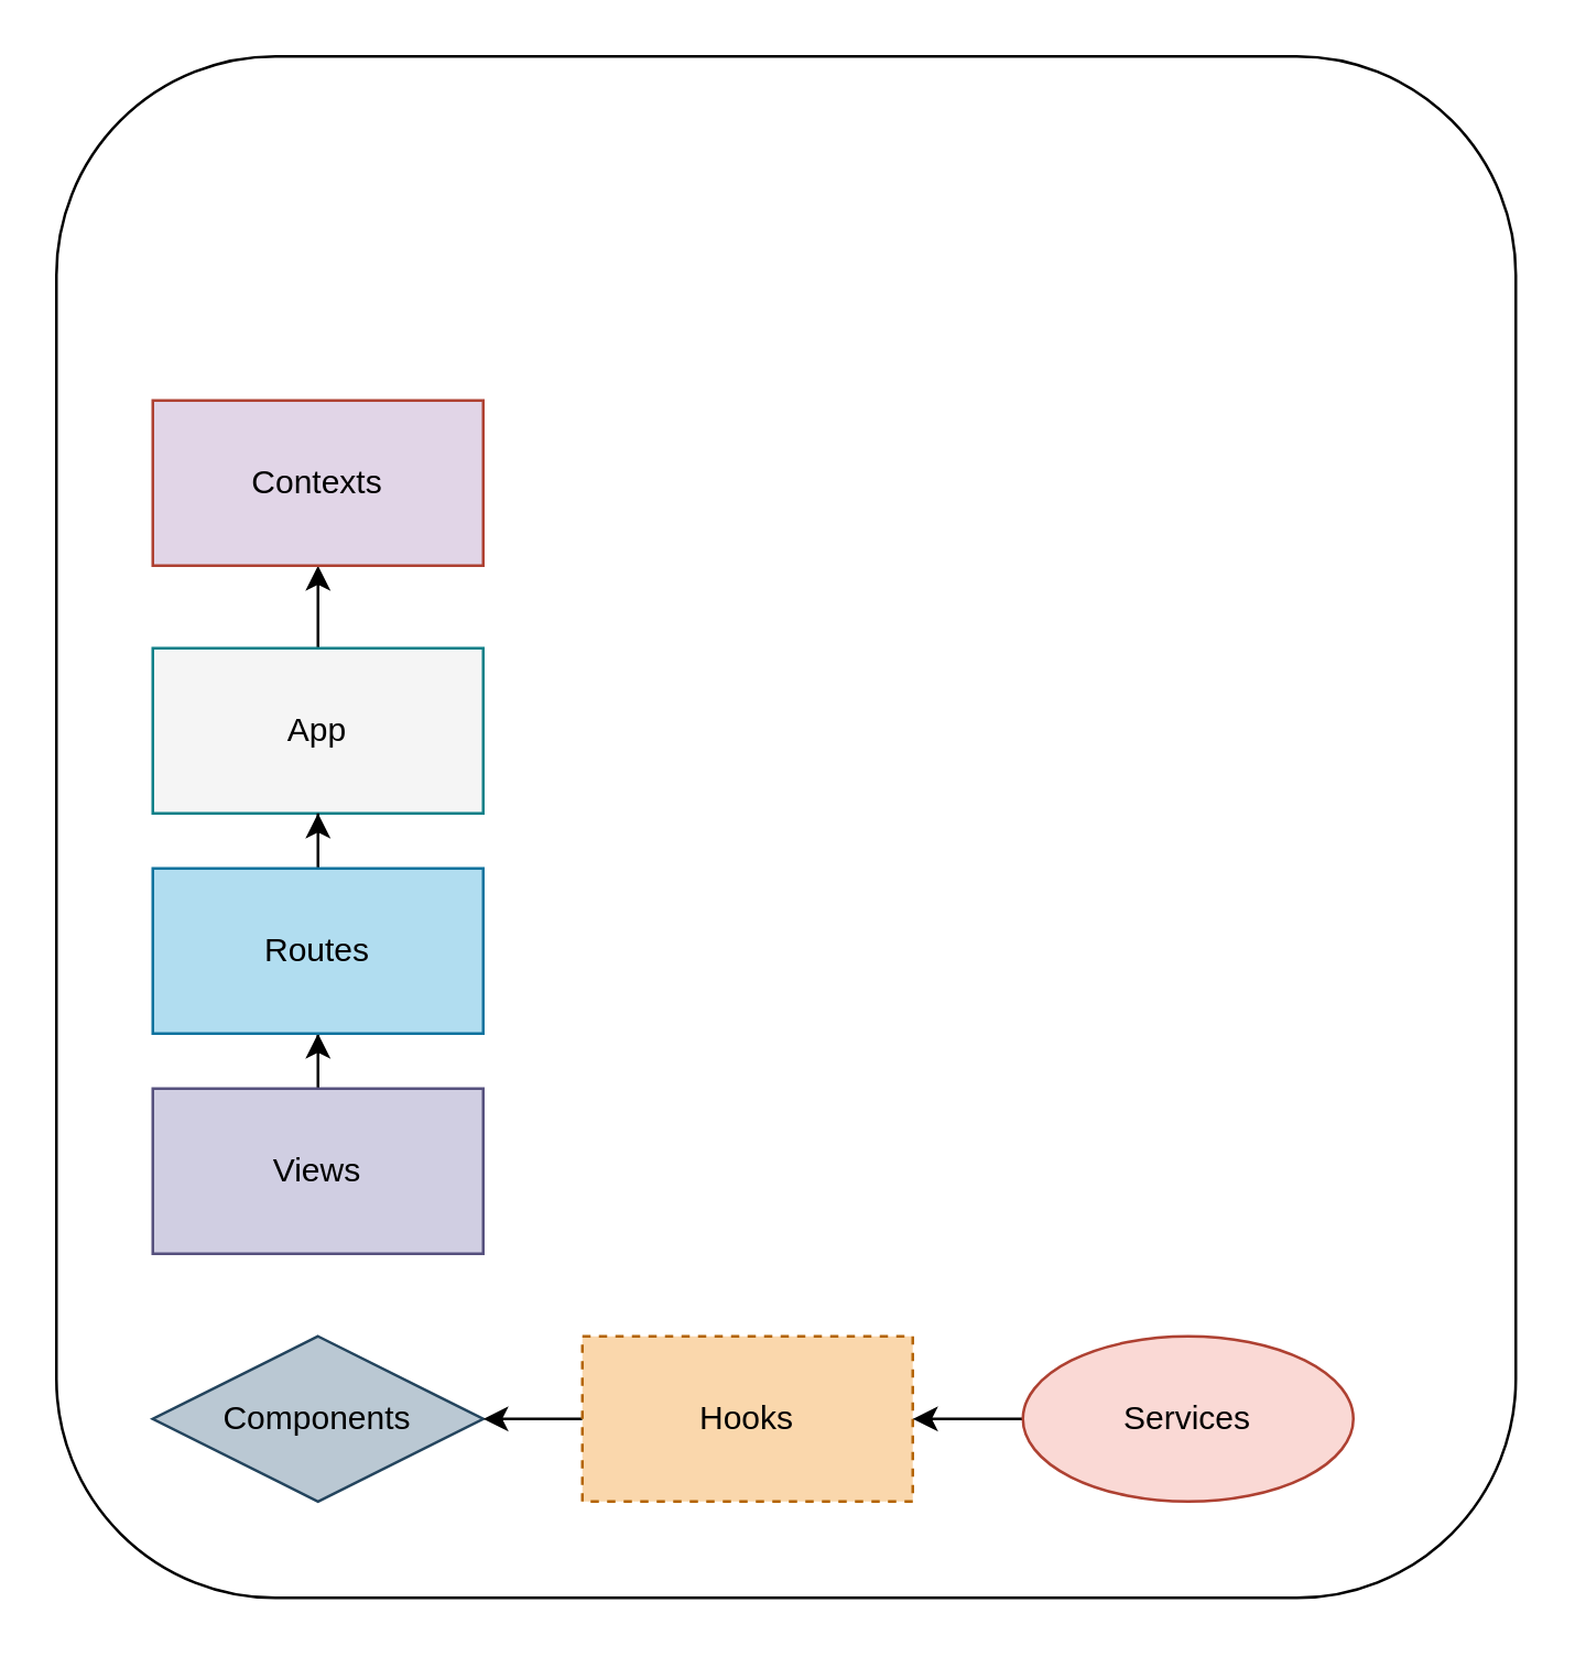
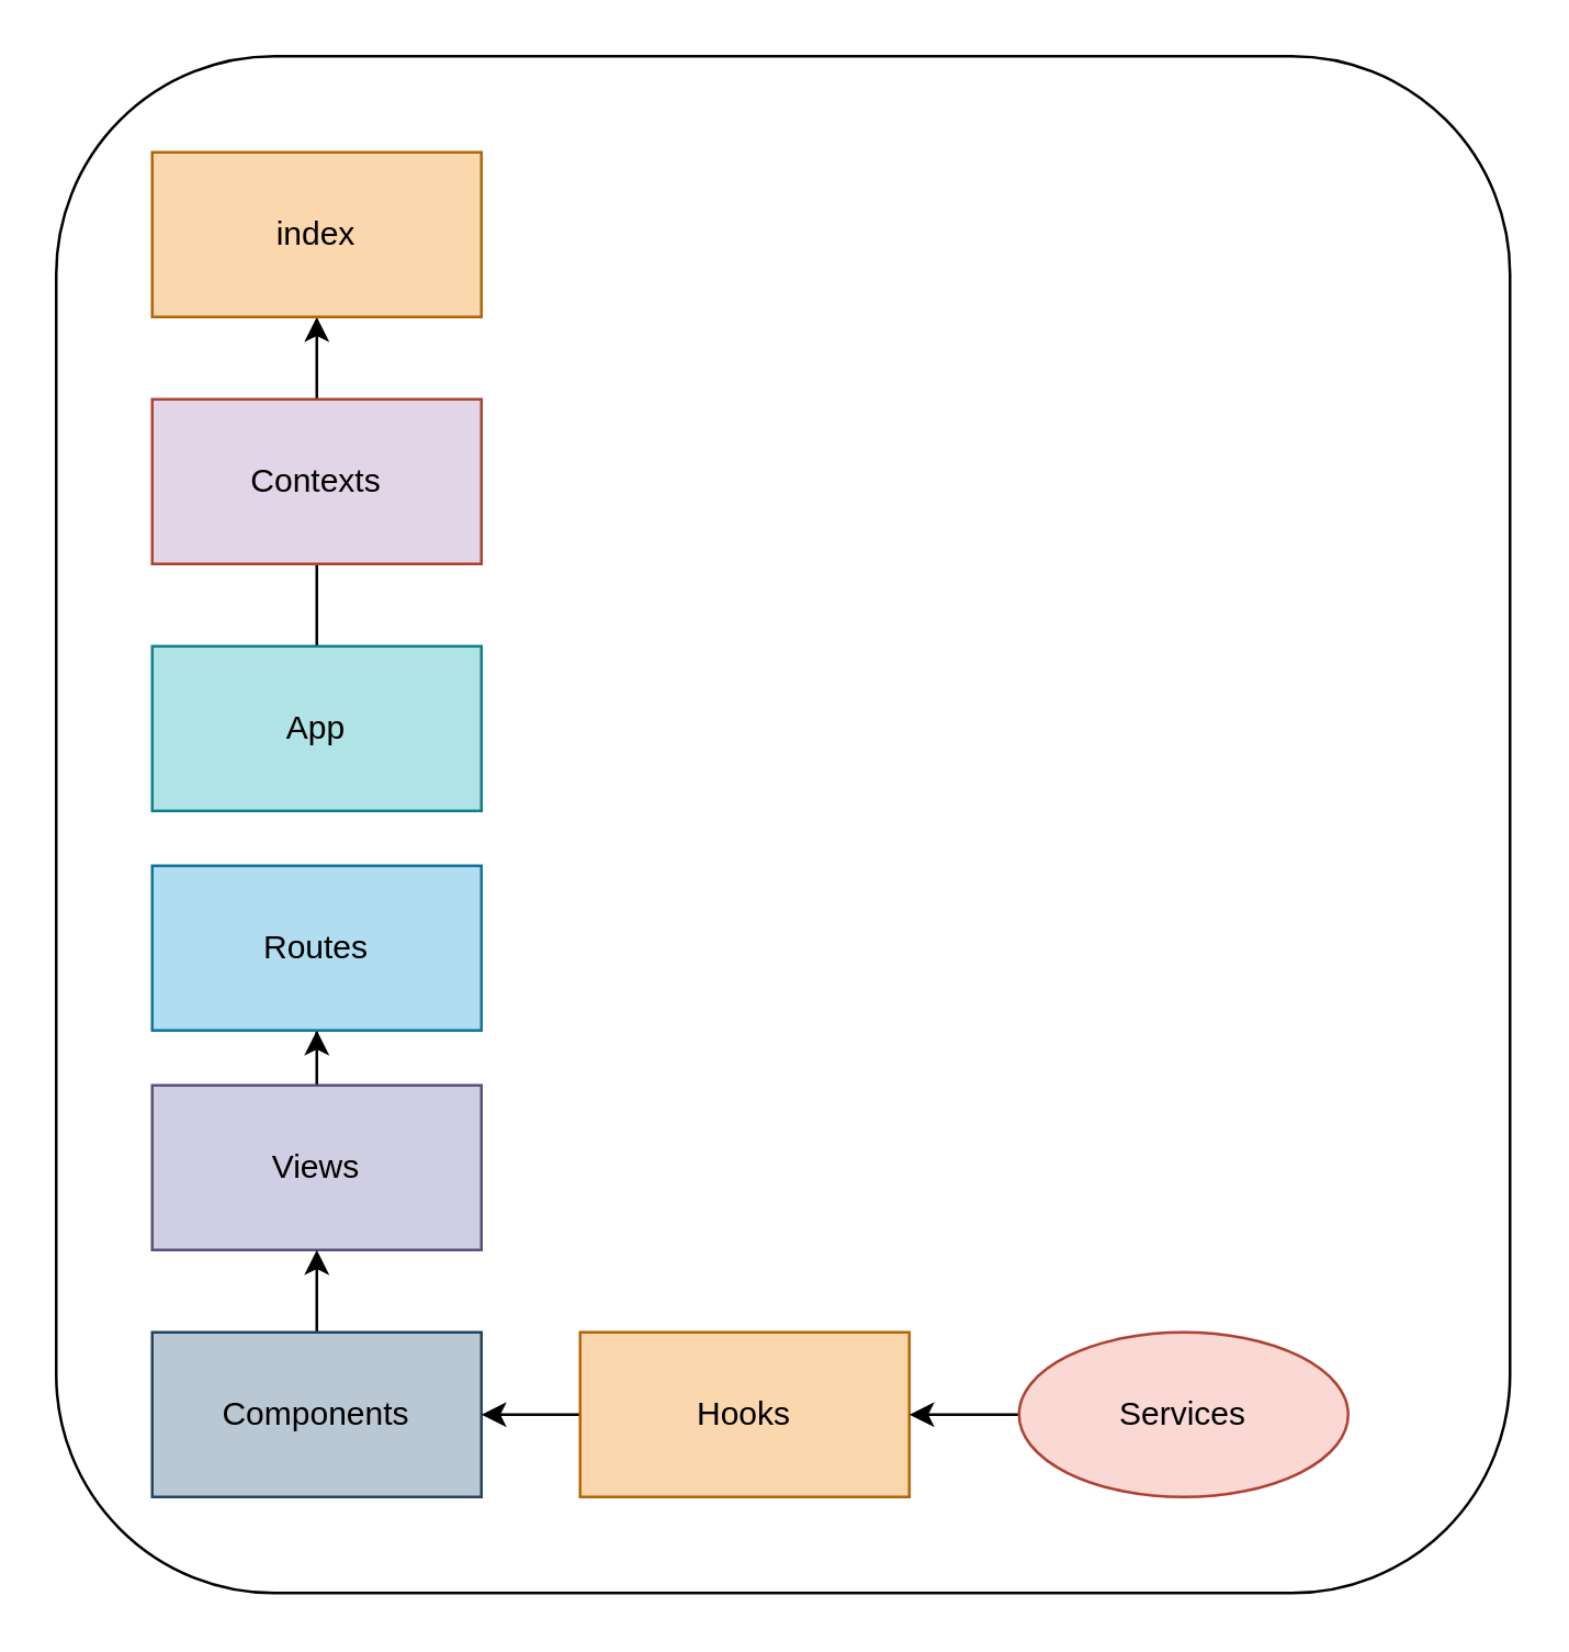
  <mxCell id="0" />
  <mxCell id="1" parent="0" />
  <mxCell id="2" style="edgeStyle=orthogonalEdgeStyle;rounded=0;orthogonalLoop=1;jettySize=auto;html=1;" edge="1" parent="1" source="3" target="16"><mxGeometry relative="1" as="geometry" /></mxCell>
  <mxCell id="3" value="Views" style="rounded=0;whiteSpace=wrap;html=1;fillColor=#d0cee2;strokeColor=#56517e;" vertex="1" parent="1"><mxGeometry x="55" y="395" width="120" height="60" as="geometry" /></mxCell>
- <mxCell id="5" value="Components" style="rhombus;whiteSpace=wrap;html=1;fillColor=#bac8d3;strokeColor=#23445d;" vertex="1" parent="1"><mxGeometry x="55" y="485" width="120" height="60" as="geometry" /></mxCell>
- <mxCell id="6" style="edgeStyle=orthogonalEdgeStyle;rounded=0;orthogonalLoop=1;jettySize=auto;html=1;" edge="1" parent="1" source="7" target="11"><mxGeometry relative="1" as="geometry" /></mxCell>
- <mxCell id="7" value="App" style="rounded=0;whiteSpace=wrap;html=1;fillColor=#f5f5f5;strokeColor=#0e8088;" vertex="1" parent="1"><mxGeometry x="55" y="235" width="120" height="60" as="geometry" /></mxCell>
+ <mxCell id="4" style="edgeStyle=orthogonalEdgeStyle;rounded=0;orthogonalLoop=1;jettySize=auto;html=1;" edge="1" parent="1" source="5" target="3"><mxGeometry relative="1" as="geometry" /></mxCell>
+ <mxCell id="5" value="Components" style="rounded=0;whiteSpace=wrap;html=1;fillColor=#bac8d3;strokeColor=#23445d;" vertex="1" parent="1"><mxGeometry x="55" y="485" width="120" height="60" as="geometry" /></mxCell>
+ <mxCell id="6" style="edgeStyle=orthogonalEdgeStyle;rounded=0;orthogonalLoop=1;jettySize=auto;html=1;endArrow=none;" edge="1" parent="1" source="7" target="11"><mxGeometry relative="1" as="geometry" /></mxCell>
+ <mxCell id="7" value="App" style="rounded=0;whiteSpace=wrap;html=1;fillColor=#b0e3e6;strokeColor=#0e8088;" vertex="1" parent="1"><mxGeometry x="55" y="235" width="120" height="60" as="geometry" /></mxCell>
  <mxCell id="8" style="edgeStyle=orthogonalEdgeStyle;rounded=0;orthogonalLoop=1;jettySize=auto;html=1;" edge="1" parent="1" source="9" target="5"><mxGeometry relative="1" as="geometry" /></mxCell>
- <mxCell id="9" value="Hooks" style="rounded=0;whiteSpace=wrap;html=1;fillColor=#fad7ac;strokeColor=#b46504;dashed=1;" vertex="1" parent="1"><mxGeometry x="211" y="485" width="120" height="60" as="geometry" /></mxCell>
+ <mxCell id="9" value="Hooks" style="rounded=0;whiteSpace=wrap;html=1;fillColor=#fad7ac;strokeColor=#b46504;" vertex="1" parent="1"><mxGeometry x="211" y="485" width="120" height="60" as="geometry" /></mxCell>
+ <mxCell id="10" style="edgeStyle=orthogonalEdgeStyle;rounded=0;orthogonalLoop=1;jettySize=auto;html=1;" edge="1" parent="1" source="11" target="14"><mxGeometry relative="1" as="geometry" /></mxCell>
  <mxCell id="11" value="Contexts" style="rounded=0;whiteSpace=wrap;html=1;fillColor=#e1d5e7;strokeColor=#ae4132;" vertex="1" parent="1"><mxGeometry x="55" y="145" width="120" height="60" as="geometry" /></mxCell>
  <mxCell id="12" style="edgeStyle=orthogonalEdgeStyle;rounded=0;orthogonalLoop=1;jettySize=auto;html=1;" edge="1" parent="1" source="13" target="9"><mxGeometry relative="1" as="geometry" /></mxCell>
  <mxCell id="13" value="Services" style="ellipse;whiteSpace=wrap;html=1;fillColor=#fad9d5;strokeColor=#ae4132;" vertex="1" parent="1"><mxGeometry x="371" y="485" width="120" height="60" as="geometry" /></mxCell>
- <mxCell id="15" style="edgeStyle=orthogonalEdgeStyle;rounded=0;orthogonalLoop=1;jettySize=auto;html=1;" edge="1" parent="1" source="16" target="7"><mxGeometry relative="1" as="geometry" /></mxCell>
+ <mxCell id="14" value="index" style="rounded=0;whiteSpace=wrap;html=1;fillColor=#fad7ac;strokeColor=#b46504;" vertex="1" parent="1"><mxGeometry x="55" y="55" width="120" height="60" as="geometry" /></mxCell>
  <mxCell id="16" value="Routes" style="rounded=0;whiteSpace=wrap;html=1;fillColor=#b1ddf0;strokeColor=#10739e;" vertex="1" parent="1"><mxGeometry x="55" y="315" width="120" height="60" as="geometry" /></mxCell>
  <mxCell id="17" value="" style="rounded=1;whiteSpace=wrap;html=1;fillColor=none;" vertex="1" parent="1"><mxGeometry x="20" y="20" width="530" height="560" as="geometry" /></mxCell>
